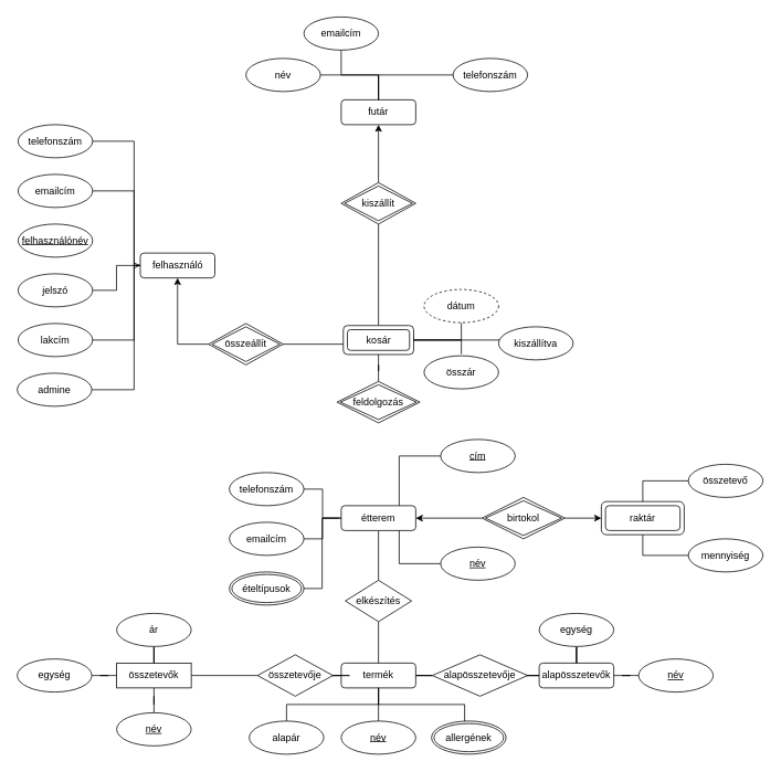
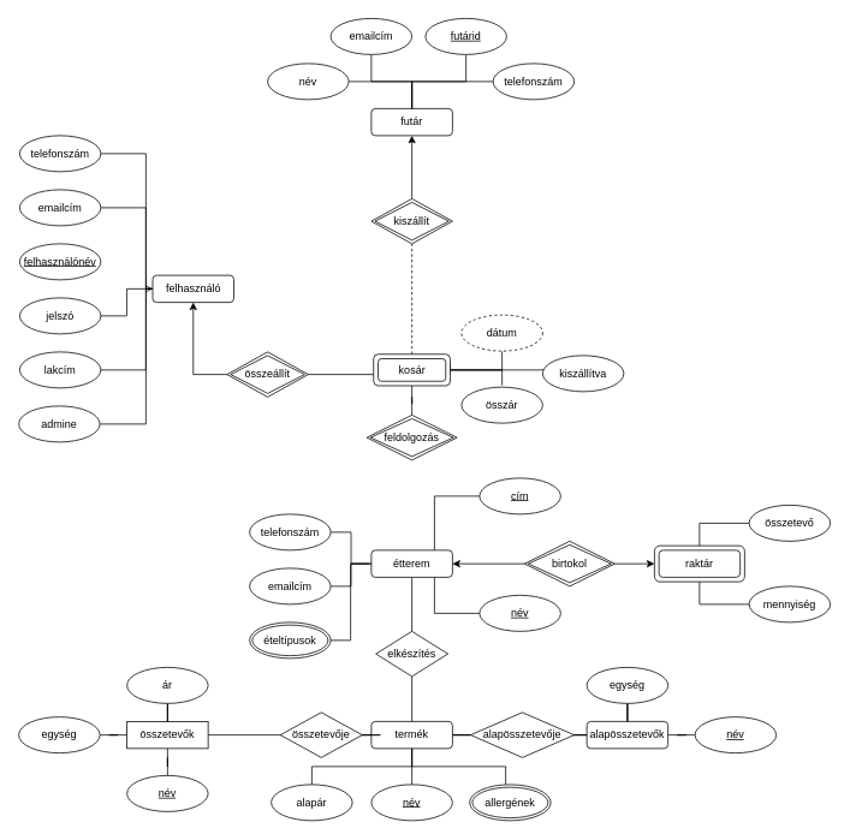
  <mxCell id="0" />
  <mxCell id="1" parent="0" />
  <mxCell id="2" value="futár" style="rounded=1;whiteSpace=wrap;html=1;" parent="1" vertex="1"><mxGeometry x="411" y="120" width="90" height="30" as="geometry" /></mxCell>
  <mxCell id="3" style="edgeStyle=orthogonalEdgeStyle;rounded=0;orthogonalLoop=1;jettySize=auto;html=1;exitX=0.5;exitY=1;exitDx=0;exitDy=0;endArrow=none;endFill=0;" parent="1" source="4" target="12" edge="1"><mxGeometry relative="1" as="geometry" /></mxCell>
  <mxCell id="4" value="étterem" style="rounded=1;whiteSpace=wrap;html=1;" parent="1" vertex="1"><mxGeometry x="411" y="610" width="90" height="30" as="geometry" /></mxCell>
  <mxCell id="5" style="edgeStyle=orthogonalEdgeStyle;rounded=0;orthogonalLoop=1;jettySize=auto;html=1;exitX=1;exitY=0.5;exitDx=0;exitDy=0;endArrow=none;endFill=0;" edge="1" parent="1" source="6" target="73"><mxGeometry relative="1" as="geometry" /></mxCell>
  <mxCell id="6" value="termék" style="rounded=1;whiteSpace=wrap;html=1;" parent="1" vertex="1"><mxGeometry x="411" y="800" width="90" height="30" as="geometry" /></mxCell>
  <mxCell id="7" style="edgeStyle=orthogonalEdgeStyle;rounded=0;orthogonalLoop=1;jettySize=auto;html=1;exitX=0.5;exitY=1;exitDx=0;exitDy=0;endArrow=none;endFill=0;startArrow=classic;startFill=1;" parent="1" source="8" target="82" edge="1"><mxGeometry relative="1" as="geometry"><mxPoint x="251" y="415" as="targetPoint" /><Array as="points"><mxPoint x="214" y="415" /></Array></mxGeometry></mxCell>
  <mxCell id="8" value="felhasználó" style="rounded=1;whiteSpace=wrap;html=1;" parent="1" vertex="1"><mxGeometry x="168.5" y="305" width="90" height="30" as="geometry" /></mxCell>
- <mxCell id="9" style="edgeStyle=orthogonalEdgeStyle;rounded=0;orthogonalLoop=1;jettySize=auto;html=1;endArrow=none;endFill=0;" parent="1" source="81" target="83" edge="1"><mxGeometry relative="1" as="geometry"><mxPoint x="456" y="400" as="sourcePoint" /><mxPoint x="456" y="270" as="targetPoint" /></mxGeometry></mxCell>
+ <mxCell id="9" style="edgeStyle=orthogonalEdgeStyle;rounded=0;orthogonalLoop=1;jettySize=auto;html=1;endArrow=none;endFill=0;dashed=1;" parent="1" source="81" target="83" edge="1"><mxGeometry relative="1" as="geometry"><mxPoint x="456" y="400" as="sourcePoint" /><mxPoint x="456" y="270" as="targetPoint" /></mxGeometry></mxCell>
  <mxCell id="10" style="edgeStyle=orthogonalEdgeStyle;rounded=0;orthogonalLoop=1;jettySize=auto;html=1;endArrow=none;endFill=0;" parent="1" source="81" target="31" edge="1"><mxGeometry relative="1" as="geometry"><mxPoint x="501" y="415" as="sourcePoint" /></mxGeometry></mxCell>
  <mxCell id="11" style="edgeStyle=orthogonalEdgeStyle;rounded=0;orthogonalLoop=1;jettySize=auto;html=1;exitX=0.5;exitY=1;exitDx=0;exitDy=0;endArrow=none;endFill=0;" parent="1" source="12" target="6" edge="1"><mxGeometry relative="1" as="geometry" /></mxCell>
  <mxCell id="12" value="elkészítés" style="rhombus;whiteSpace=wrap;html=1;" parent="1" vertex="1"><mxGeometry x="416" y="700" width="80" height="50" as="geometry" /></mxCell>
  <mxCell id="13" style="edgeStyle=orthogonalEdgeStyle;rounded=0;orthogonalLoop=1;jettySize=auto;html=1;endArrow=none;endFill=0;entryX=0.324;entryY=0.643;entryDx=0;entryDy=0;entryPerimeter=0;" parent="1" source="82" target="81" edge="1"><mxGeometry relative="1" as="geometry"><mxPoint x="331" y="415" as="sourcePoint" /><mxPoint x="411" y="415" as="targetPoint" /></mxGeometry></mxCell>
  <mxCell id="14" style="edgeStyle=orthogonalEdgeStyle;rounded=0;orthogonalLoop=1;jettySize=auto;html=1;endArrow=classic;endFill=1;startArrow=none;startFill=0;" parent="1" source="83" target="2" edge="1"><mxGeometry relative="1" as="geometry"><mxPoint x="456" y="215" as="sourcePoint" /></mxGeometry></mxCell>
  <mxCell id="15" style="edgeStyle=orthogonalEdgeStyle;rounded=0;orthogonalLoop=1;jettySize=auto;html=1;endArrow=none;endFill=0;" parent="1" source="84" target="81" edge="1"><mxGeometry relative="1" as="geometry"><mxPoint x="456" y="460" as="sourcePoint" /><mxPoint x="456" y="430" as="targetPoint" /></mxGeometry></mxCell>
  <mxCell id="16" value="felhasználónév" style="ellipse;whiteSpace=wrap;html=1;fontStyle=4" parent="1" vertex="1"><mxGeometry x="21" y="270" width="90" height="40" as="geometry" /></mxCell>
  <mxCell id="17" style="edgeStyle=orthogonalEdgeStyle;rounded=0;orthogonalLoop=1;jettySize=auto;html=1;exitX=1;exitY=0.5;exitDx=0;exitDy=0;endArrow=none;endFill=0;" parent="1" source="18" target="8" edge="1"><mxGeometry relative="1" as="geometry" /></mxCell>
  <mxCell id="18" value="jelszó&lt;span style=&quot;caret-color: rgba(0, 0, 0, 0); color: rgba(0, 0, 0, 0); font-family: monospace; font-size: 0px; text-align: start; white-space: nowrap;&quot;&gt;%3CmxGraphModel%3E%3Croot%3E%3CmxCell%20id%3D%220%22%2F%3E%3CmxCell%20id%3D%221%22%20parent%3D%220%22%2F%3E%3CmxCell%20id%3D%222%22%20value%3D%22felhaszn%C3%A1l%C3%B3n%C3%A9v%22%20style%3D%22ellipse%3BwhiteSpace%3Dwrap%3Bhtml%3D1%3B%22%20vertex%3D%221%22%20parent%3D%221%22%3E%3CmxGeometry%20x%3D%22-80%22%20y%3D%22120%22%20width%3D%2290%22%20height%3D%2240%22%20as%3D%22geometry%22%2F%3E%3C%2FmxCell%3E%3C%2Froot%3E%3C%2FmxGraphModel%3E&lt;/span&gt;" style="ellipse;whiteSpace=wrap;html=1;" parent="1" vertex="1"><mxGeometry x="21" y="330" width="90" height="40" as="geometry" /></mxCell>
  <mxCell id="19" style="edgeStyle=orthogonalEdgeStyle;rounded=0;orthogonalLoop=1;jettySize=auto;html=1;exitX=1;exitY=0.5;exitDx=0;exitDy=0;endArrow=none;endFill=0;" parent="1" source="20" target="8" edge="1"><mxGeometry relative="1" as="geometry"><Array as="points"><mxPoint x="161" y="230" /><mxPoint x="161" y="320" /></Array></mxGeometry></mxCell>
  <mxCell id="20" value="emailcím" style="ellipse;whiteSpace=wrap;html=1;" parent="1" vertex="1"><mxGeometry x="21" y="210" width="90" height="40" as="geometry" /></mxCell>
  <mxCell id="21" style="edgeStyle=orthogonalEdgeStyle;rounded=0;orthogonalLoop=1;jettySize=auto;html=1;exitX=1;exitY=0.5;exitDx=0;exitDy=0;endArrow=open;endFill=0;" parent="1" source="22" target="8" edge="1"><mxGeometry relative="1" as="geometry"><Array as="points"><mxPoint x="161" y="410" /><mxPoint x="161" y="320" /></Array></mxGeometry></mxCell>
  <mxCell id="22" value="lakcím" style="ellipse;whiteSpace=wrap;html=1;" parent="1" vertex="1"><mxGeometry x="21" y="390" width="90" height="40" as="geometry" /></mxCell>
  <mxCell id="23" style="edgeStyle=orthogonalEdgeStyle;rounded=0;orthogonalLoop=1;jettySize=auto;html=1;exitX=0;exitY=0.5;exitDx=0;exitDy=0;endArrow=none;endFill=0;" parent="1" source="24" target="4" edge="1"><mxGeometry relative="1" as="geometry"><Array as="points"><mxPoint x="481" y="680" /></Array></mxGeometry></mxCell>
  <mxCell id="24" value="név" style="ellipse;whiteSpace=wrap;html=1;fontStyle=4" parent="1" vertex="1"><mxGeometry x="531" y="660" width="90" height="40" as="geometry" /></mxCell>
  <mxCell id="25" style="edgeStyle=orthogonalEdgeStyle;rounded=0;orthogonalLoop=1;jettySize=auto;html=1;exitX=0;exitY=0.5;exitDx=0;exitDy=0;endArrow=none;endFill=0;" parent="1" source="26" target="4" edge="1"><mxGeometry relative="1" as="geometry"><Array as="points"><mxPoint x="481" y="550" /></Array></mxGeometry></mxCell>
  <mxCell id="26" value="cím" style="ellipse;whiteSpace=wrap;html=1;fontStyle=4" parent="1" vertex="1"><mxGeometry x="531" y="530" width="90" height="40" as="geometry" /></mxCell>
  <mxCell id="27" style="edgeStyle=orthogonalEdgeStyle;rounded=0;orthogonalLoop=1;jettySize=auto;html=1;exitX=1;exitY=0.5;exitDx=0;exitDy=0;endArrow=none;endFill=0;" parent="1" source="28" target="4" edge="1"><mxGeometry relative="1" as="geometry" /></mxCell>
  <mxCell id="28" value="telefonszám" style="ellipse;whiteSpace=wrap;html=1;" parent="1" vertex="1"><mxGeometry x="276" y="570" width="90" height="40" as="geometry" /></mxCell>
  <mxCell id="29" style="edgeStyle=orthogonalEdgeStyle;rounded=0;orthogonalLoop=1;jettySize=auto;html=1;exitX=1;exitY=0.5;exitDx=0;exitDy=0;endArrow=none;endFill=0;" parent="1" source="30" target="4" edge="1"><mxGeometry relative="1" as="geometry" /></mxCell>
  <mxCell id="30" value="emailcím" style="ellipse;whiteSpace=wrap;html=1;" parent="1" vertex="1"><mxGeometry x="276" y="630" width="90" height="40" as="geometry" /></mxCell>
  <mxCell id="31" value="dátum" style="ellipse;whiteSpace=wrap;html=1;fontStyle=0;dashed=1;" parent="1" vertex="1"><mxGeometry x="511" y="349" width="90" height="40" as="geometry" /></mxCell>
  <mxCell id="32" style="edgeStyle=orthogonalEdgeStyle;rounded=0;orthogonalLoop=1;jettySize=auto;html=1;endArrow=none;endFill=0;" parent="1" source="49" target="6" edge="1"><mxGeometry relative="1" as="geometry"><mxPoint x="656" y="870" as="sourcePoint" /><Array as="points"><mxPoint x="560" y="850" /><mxPoint x="456" y="850" /></Array></mxGeometry></mxCell>
  <mxCell id="33" style="edgeStyle=orthogonalEdgeStyle;rounded=0;orthogonalLoop=1;jettySize=auto;html=1;exitX=0.5;exitY=0;exitDx=0;exitDy=0;endArrow=none;endFill=0;" parent="1" source="34" target="6" edge="1"><mxGeometry relative="1" as="geometry" /></mxCell>
  <mxCell id="34" value="név" style="ellipse;whiteSpace=wrap;html=1;fontStyle=4" parent="1" vertex="1"><mxGeometry x="411" y="870" width="90" height="40" as="geometry" /></mxCell>
  <mxCell id="35" style="edgeStyle=orthogonalEdgeStyle;rounded=0;orthogonalLoop=1;jettySize=auto;html=1;exitX=1;exitY=0.5;exitDx=0;exitDy=0;endArrow=none;endFill=0;" parent="1" source="36" target="2" edge="1"><mxGeometry relative="1" as="geometry" /></mxCell>
  <mxCell id="36" value="név" style="ellipse;whiteSpace=wrap;html=1;" parent="1" vertex="1"><mxGeometry x="296" y="70" width="90" height="40" as="geometry" /></mxCell>
+ <mxCell id="37" style="edgeStyle=orthogonalEdgeStyle;rounded=0;orthogonalLoop=1;jettySize=auto;html=1;exitX=0.5;exitY=1;exitDx=0;exitDy=0;endArrow=none;endFill=0;" parent="1" source="38" target="2" edge="1"><mxGeometry relative="1" as="geometry" /></mxCell>
+ <mxCell id="38" value="futárid" style="ellipse;whiteSpace=wrap;html=1;fontStyle=4" parent="1" vertex="1"><mxGeometry x="471" y="20" width="90" height="40" as="geometry" /></mxCell>
  <mxCell id="39" style="edgeStyle=orthogonalEdgeStyle;rounded=0;orthogonalLoop=1;jettySize=auto;html=1;exitX=0;exitY=0.5;exitDx=0;exitDy=0;endArrow=none;endFill=0;" parent="1" source="40" target="2" edge="1"><mxGeometry relative="1" as="geometry" /></mxCell>
  <mxCell id="40" value="telefonszám" style="ellipse;whiteSpace=wrap;html=1;" parent="1" vertex="1"><mxGeometry x="546" y="70" width="90" height="40" as="geometry" /></mxCell>
  <mxCell id="41" style="edgeStyle=orthogonalEdgeStyle;rounded=0;orthogonalLoop=1;jettySize=auto;html=1;exitX=0.5;exitY=1;exitDx=0;exitDy=0;endArrow=none;endFill=0;" parent="1" source="42" target="2" edge="1"><mxGeometry relative="1" as="geometry" /></mxCell>
  <mxCell id="42" value="emailcím" style="ellipse;whiteSpace=wrap;html=1;" parent="1" vertex="1"><mxGeometry x="366" y="20" width="90" height="40" as="geometry" /></mxCell>
  <mxCell id="43" style="edgeStyle=orthogonalEdgeStyle;rounded=0;orthogonalLoop=1;jettySize=auto;html=1;exitX=0.5;exitY=0;exitDx=0;exitDy=0;endArrow=none;endFill=0;" parent="1" source="44" target="6" edge="1"><mxGeometry relative="1" as="geometry" /></mxCell>
  <mxCell id="44" value="alapár" style="ellipse;whiteSpace=wrap;html=1;" parent="1" vertex="1"><mxGeometry x="300" y="870" width="90" height="40" as="geometry" /></mxCell>
  <mxCell id="45" style="edgeStyle=orthogonalEdgeStyle;rounded=0;orthogonalLoop=1;jettySize=auto;html=1;exitX=1;exitY=0.5;exitDx=0;exitDy=0;endArrow=none;endFill=0;" edge="1" parent="1" source="46" target="8"><mxGeometry relative="1" as="geometry"><Array as="points"><mxPoint x="161" y="470" /><mxPoint x="161" y="320" /></Array></mxGeometry></mxCell>
  <mxCell id="46" value="admine" style="ellipse;whiteSpace=wrap;html=1;" vertex="1" parent="1"><mxGeometry x="20" y="450" width="90" height="40" as="geometry" /></mxCell>
  <mxCell id="47" style="edgeStyle=orthogonalEdgeStyle;rounded=0;orthogonalLoop=1;jettySize=auto;html=1;exitX=1;exitY=0.5;exitDx=0;exitDy=0;endArrow=none;endFill=0;" edge="1" parent="1"><mxGeometry relative="1" as="geometry"><mxPoint x="363" y="710" as="sourcePoint" /><mxPoint x="408" y="625" as="targetPoint" /><Array as="points"><mxPoint x="388" y="710" /><mxPoint x="388" y="625" /></Array></mxGeometry></mxCell>
  <mxCell id="48" value="ételtípusok" style="ellipse;shape=doubleEllipse;margin=3;whiteSpace=wrap;html=1;align=center;" vertex="1" parent="1"><mxGeometry x="276" y="690" width="90" height="40" as="geometry" /></mxCell>
  <mxCell id="49" value="allergének" style="ellipse;shape=doubleEllipse;margin=3;whiteSpace=wrap;html=1;align=center;" vertex="1" parent="1"><mxGeometry x="520" y="870" width="90" height="40" as="geometry" /></mxCell>
  <mxCell id="50" style="edgeStyle=orthogonalEdgeStyle;rounded=0;orthogonalLoop=1;jettySize=auto;html=1;" edge="1" parent="1" source="80" target="52"><mxGeometry relative="1" as="geometry"><mxPoint x="670" y="625" as="sourcePoint" /><mxPoint x="730" y="625" as="targetPoint" /></mxGeometry></mxCell>
  <mxCell id="51" style="edgeStyle=orthogonalEdgeStyle;rounded=0;orthogonalLoop=1;jettySize=auto;html=1;" edge="1" parent="1" source="80" target="4"><mxGeometry relative="1" as="geometry"><mxPoint x="590" y="625" as="sourcePoint" /></mxGeometry></mxCell>
  <mxCell id="52" value="raktár" style="shape=ext;margin=3;double=1;whiteSpace=wrap;html=1;align=center;rounded=1;" vertex="1" parent="1"><mxGeometry x="725" y="605" width="100" height="40" as="geometry" /></mxCell>
  <mxCell id="53" style="edgeStyle=orthogonalEdgeStyle;rounded=0;orthogonalLoop=1;jettySize=auto;html=1;exitX=0;exitY=0.5;exitDx=0;exitDy=0;endArrow=none;endFill=0;" edge="1" parent="1" source="54" target="52"><mxGeometry relative="1" as="geometry" /></mxCell>
  <mxCell id="54" value="mennyiség" style="ellipse;whiteSpace=wrap;html=1;fontStyle=0" vertex="1" parent="1"><mxGeometry x="830" y="650" width="90" height="40" as="geometry" /></mxCell>
  <mxCell id="55" style="edgeStyle=orthogonalEdgeStyle;rounded=0;orthogonalLoop=1;jettySize=auto;html=1;exitX=0;exitY=0.5;exitDx=0;exitDy=0;endArrow=none;endFill=0;" edge="1" parent="1" source="56" target="52"><mxGeometry relative="1" as="geometry" /></mxCell>
  <mxCell id="56" value="összetevő" style="ellipse;whiteSpace=wrap;html=1;fontStyle=0" vertex="1" parent="1"><mxGeometry x="830" y="560" width="90" height="40" as="geometry" /></mxCell>
  <mxCell id="57" style="edgeStyle=orthogonalEdgeStyle;rounded=0;orthogonalLoop=1;jettySize=auto;html=1;exitX=1;exitY=0.5;exitDx=0;exitDy=0;startArrow=none;startFill=0;endArrow=none;endFill=0;" edge="1" parent="1" source="58" target="72"><mxGeometry relative="1" as="geometry" /></mxCell>
  <mxCell id="58" value="összetevők" style="whiteSpace=wrap;html=1;rounded=0;" vertex="1" parent="1"><mxGeometry x="140" y="800" width="90" height="30" as="geometry" /></mxCell>
  <mxCell id="59" value="név" style="ellipse;whiteSpace=wrap;html=1;fontStyle=4" vertex="1" parent="1"><mxGeometry x="140" y="860" width="90" height="40" as="geometry" /></mxCell>
  <mxCell id="60" style="edgeStyle=orthogonalEdgeStyle;rounded=0;orthogonalLoop=1;jettySize=auto;html=1;exitX=1;exitY=0.5;exitDx=0;exitDy=0;endArrow=none;endFill=0;" edge="1" parent="1" source="61" target="58"><mxGeometry relative="1" as="geometry" /></mxCell>
  <mxCell id="61" value="egység" style="ellipse;whiteSpace=wrap;html=1;" vertex="1" parent="1"><mxGeometry x="20" y="795" width="90" height="40" as="geometry" /></mxCell>
  <mxCell id="62" style="edgeStyle=orthogonalEdgeStyle;rounded=0;orthogonalLoop=1;jettySize=auto;html=1;exitX=0.5;exitY=1;exitDx=0;exitDy=0;endArrow=none;endFill=0;" edge="1" parent="1" source="63" target="58"><mxGeometry relative="1" as="geometry" /></mxCell>
  <mxCell id="63" value="ár" style="ellipse;whiteSpace=wrap;html=1;" vertex="1" parent="1"><mxGeometry x="140" y="740" width="90" height="40" as="geometry" /></mxCell>
  <mxCell id="64" style="edgeStyle=orthogonalEdgeStyle;rounded=0;orthogonalLoop=1;jettySize=auto;html=1;exitX=0;exitY=0.5;exitDx=0;exitDy=0;endArrow=none;endFill=0;" edge="1" parent="1" source="65" target="73"><mxGeometry relative="1" as="geometry" /></mxCell>
  <mxCell id="65" value="alapösszetevők" style="rounded=1;whiteSpace=wrap;html=1;" vertex="1" parent="1"><mxGeometry x="650" y="800" width="90" height="30" as="geometry" /></mxCell>
  <mxCell id="66" style="edgeStyle=orthogonalEdgeStyle;rounded=0;orthogonalLoop=1;jettySize=auto;html=1;exitX=0.5;exitY=1;exitDx=0;exitDy=0;endArrow=none;endFill=0;" edge="1" parent="1" source="67" target="65"><mxGeometry relative="1" as="geometry" /></mxCell>
  <mxCell id="67" value="egység" style="ellipse;whiteSpace=wrap;html=1;" vertex="1" parent="1"><mxGeometry x="650" y="740" width="90" height="40" as="geometry" /></mxCell>
  <mxCell id="68" style="edgeStyle=orthogonalEdgeStyle;rounded=0;orthogonalLoop=1;jettySize=auto;html=1;exitX=0;exitY=0.5;exitDx=0;exitDy=0;endArrow=none;endFill=0;" edge="1" parent="1" source="69" target="65"><mxGeometry relative="1" as="geometry" /></mxCell>
  <mxCell id="69" value="név" style="ellipse;whiteSpace=wrap;html=1;fontStyle=4" vertex="1" parent="1"><mxGeometry x="770" y="795" width="90" height="40" as="geometry" /></mxCell>
  <mxCell id="70" style="edgeStyle=orthogonalEdgeStyle;rounded=0;orthogonalLoop=1;jettySize=auto;html=1;endArrow=none;endFill=0;" edge="1" parent="1" source="58" target="59"><mxGeometry relative="1" as="geometry"><mxPoint x="184.5" y="835" as="sourcePoint" /><mxPoint x="184.5" y="855" as="targetPoint" /></mxGeometry></mxCell>
  <mxCell id="71" style="edgeStyle=orthogonalEdgeStyle;rounded=0;orthogonalLoop=1;jettySize=auto;html=1;exitX=1;exitY=0.5;exitDx=0;exitDy=0;endArrow=none;endFill=0;" edge="1" parent="1" source="72" target="6"><mxGeometry relative="1" as="geometry" /></mxCell>
  <mxCell id="72" value="összetevője" style="rhombus;whiteSpace=wrap;html=1;" vertex="1" parent="1"><mxGeometry x="310" y="790" width="91" height="50" as="geometry" /></mxCell>
  <mxCell id="73" value="alapösszetevője" style="rhombus;whiteSpace=wrap;html=1;" vertex="1" parent="1"><mxGeometry x="521" y="790" width="115" height="50" as="geometry" /></mxCell>
  <mxCell id="74" style="edgeStyle=orthogonalEdgeStyle;rounded=0;orthogonalLoop=1;jettySize=auto;html=1;exitX=0.5;exitY=0;exitDx=0;exitDy=0;endArrow=none;endFill=0;" edge="1" parent="1"><mxGeometry relative="1" as="geometry"><mxPoint x="556" y="427" as="sourcePoint" /><mxPoint x="498.5" y="413" as="targetPoint" /><Array as="points"><mxPoint x="556" y="410" /><mxPoint x="499" y="410" /></Array></mxGeometry></mxCell>
  <mxCell id="75" value="összár" style="ellipse;whiteSpace=wrap;html=1;fontStyle=0" vertex="1" parent="1"><mxGeometry x="511" y="429" width="90" height="40" as="geometry" /></mxCell>
  <mxCell id="76" style="edgeStyle=orthogonalEdgeStyle;rounded=0;orthogonalLoop=1;jettySize=auto;html=1;exitX=1;exitY=0.5;exitDx=0;exitDy=0;endArrow=none;endFill=0;" edge="1" parent="1" source="77" target="8"><mxGeometry relative="1" as="geometry"><Array as="points"><mxPoint x="161" y="170" /><mxPoint x="161" y="320" /></Array></mxGeometry></mxCell>
  <mxCell id="77" value="telefonszám" style="ellipse;whiteSpace=wrap;html=1;" vertex="1" parent="1"><mxGeometry x="21" y="150" width="90" height="40" as="geometry" /></mxCell>
  <mxCell id="78" style="edgeStyle=orthogonalEdgeStyle;rounded=0;orthogonalLoop=1;jettySize=auto;html=1;exitX=0;exitY=0.5;exitDx=0;exitDy=0;endArrow=none;endFill=0;" edge="1" parent="1"><mxGeometry relative="1" as="geometry"><mxPoint x="601" y="409" as="sourcePoint" /><mxPoint x="498.5" y="405" as="targetPoint" /><Array as="points"><mxPoint x="601" y="410" /><mxPoint x="499" y="410" /></Array></mxGeometry></mxCell>
  <mxCell id="79" value="kiszállítva" style="ellipse;whiteSpace=wrap;html=1;fontStyle=0" vertex="1" parent="1"><mxGeometry x="601" y="394" width="90" height="40" as="geometry" /></mxCell>
  <mxCell id="80" value="birtokol" style="shape=rhombus;double=1;perimeter=rhombusPerimeter;whiteSpace=wrap;html=1;align=center;" vertex="1" parent="1"><mxGeometry x="581" y="600" width="100" height="50" as="geometry" /></mxCell>
  <mxCell id="81" value="kosár" style="shape=ext;margin=3;double=1;whiteSpace=wrap;html=1;align=center;rounded=1;" vertex="1" parent="1"><mxGeometry x="413.5" y="392.5" width="85" height="35" as="geometry" /></mxCell>
  <mxCell id="82" value="összeállít" style="shape=rhombus;double=1;perimeter=rhombusPerimeter;whiteSpace=wrap;html=1;align=center;" vertex="1" parent="1"><mxGeometry x="251" y="390" width="90" height="50" as="geometry" /></mxCell>
  <mxCell id="83" value="kiszállít" style="shape=rhombus;double=1;perimeter=rhombusPerimeter;whiteSpace=wrap;html=1;align=center;" vertex="1" parent="1"><mxGeometry x="411" y="220" width="90" height="50" as="geometry" /></mxCell>
  <mxCell id="84" value="feldolgozás" style="shape=rhombus;double=1;perimeter=rhombusPerimeter;whiteSpace=wrap;html=1;align=center;" vertex="1" parent="1"><mxGeometry x="406" y="460" width="100" height="50" as="geometry" /></mxCell>
